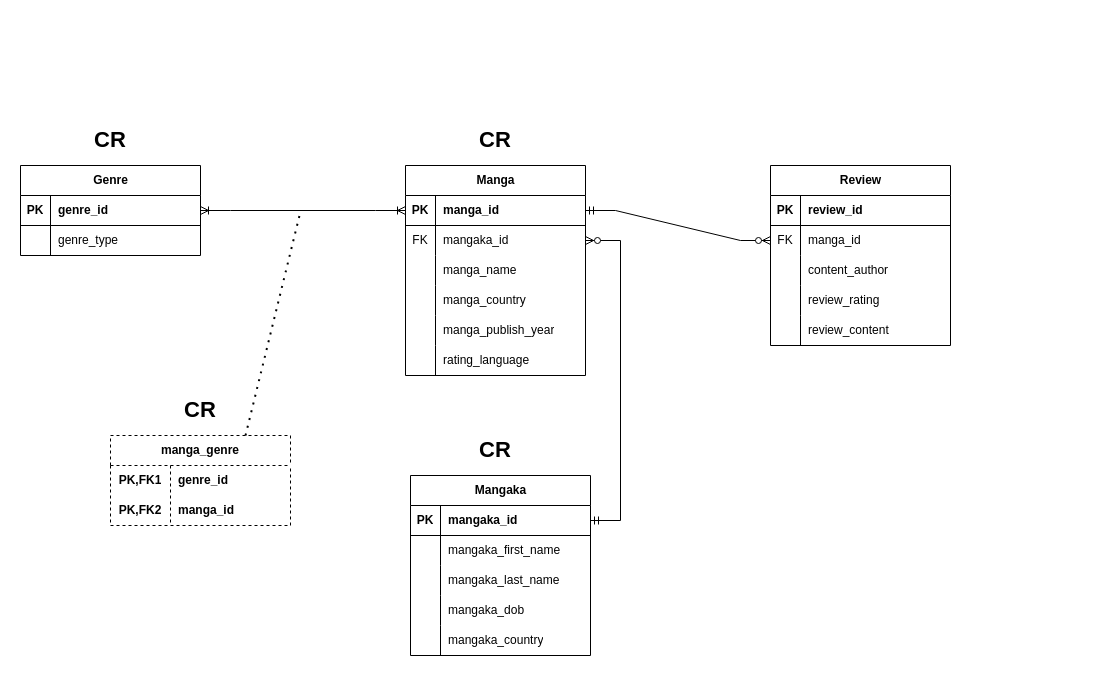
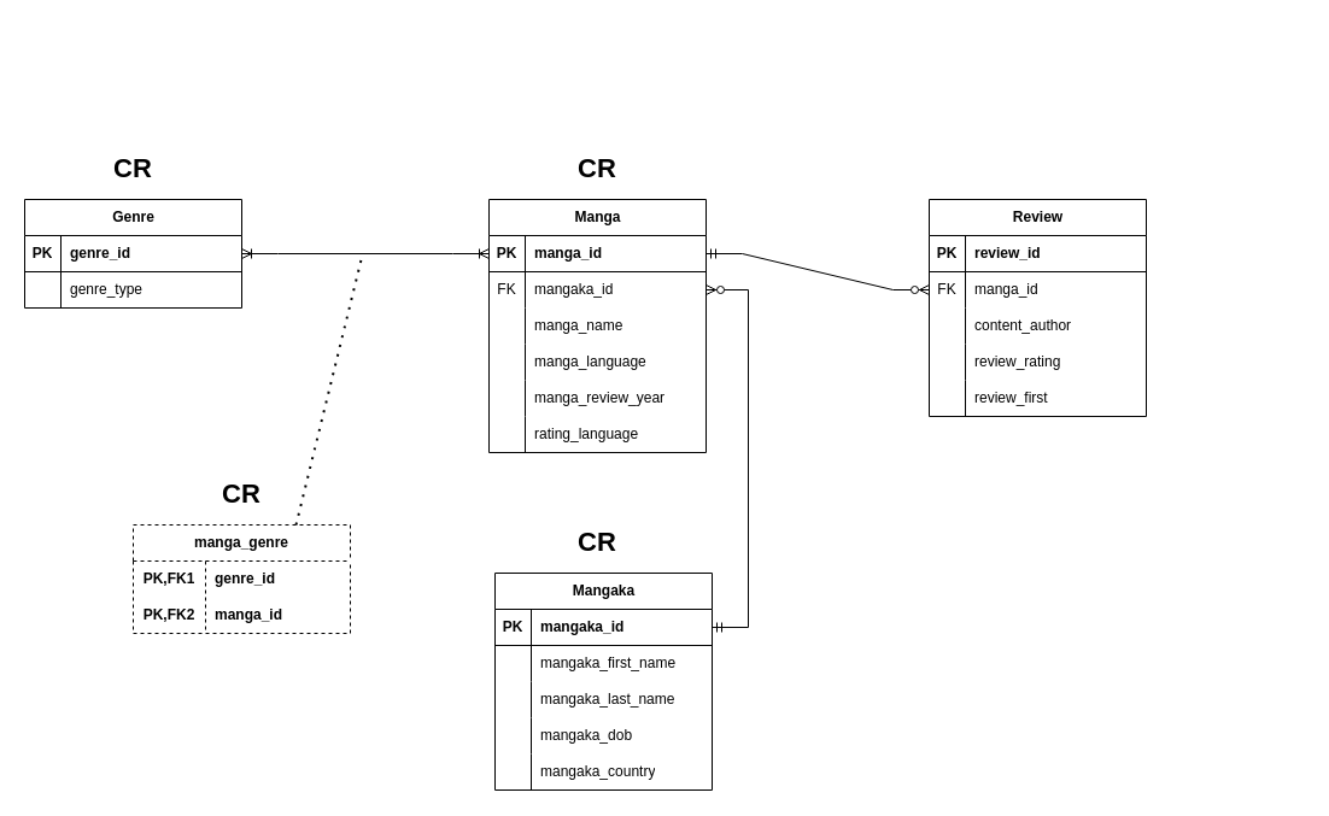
  <mxCell id="0" />
  <mxCell id="1" parent="0" />
  <mxCell id="2" value="Manga" style="shape=table;startSize=30;container=1;collapsible=1;childLayout=tableLayout;fixedRows=1;rowLines=0;fontStyle=1;align=center;resizeLast=1;html=1;" vertex="1" parent="1"><mxGeometry x="405" y="165" width="180" height="210" as="geometry" /></mxCell>
  <mxCell id="3" value="" style="shape=tableRow;horizontal=0;startSize=0;swimlaneHead=0;swimlaneBody=0;fillColor=none;collapsible=0;dropTarget=0;points=[[0,0.5],[1,0.5]];portConstraint=eastwest;top=0;left=0;right=0;bottom=1;" vertex="1" parent="2"><mxGeometry y="30" width="180" height="30" as="geometry" /></mxCell>
  <mxCell id="4" value="PK" style="shape=partialRectangle;connectable=0;fillColor=none;top=0;left=0;bottom=0;right=0;fontStyle=1;overflow=hidden;whiteSpace=wrap;html=1;" vertex="1" parent="3"><mxGeometry width="30" height="30" as="geometry"><mxRectangle width="30" height="30" as="alternateBounds" /></mxGeometry></mxCell>
  <mxCell id="5" value="manga_id" style="shape=partialRectangle;connectable=0;fillColor=none;top=0;left=0;bottom=0;right=0;align=left;spacingLeft=6;fontStyle=1;overflow=hidden;whiteSpace=wrap;html=1;" vertex="1" parent="3"><mxGeometry x="30" width="150" height="30" as="geometry"><mxRectangle width="150" height="30" as="alternateBounds" /></mxGeometry></mxCell>
  <mxCell id="6" value="" style="shape=tableRow;horizontal=0;startSize=0;swimlaneHead=0;swimlaneBody=0;fillColor=none;collapsible=0;dropTarget=0;points=[[0,0.5],[1,0.5]];portConstraint=eastwest;top=0;left=0;right=0;bottom=0;" vertex="1" parent="2"><mxGeometry y="60" width="180" height="30" as="geometry" /></mxCell>
  <mxCell id="7" value="FK" style="shape=partialRectangle;connectable=0;fillColor=none;top=0;left=0;bottom=0;right=0;editable=1;overflow=hidden;whiteSpace=wrap;html=1;" vertex="1" parent="6"><mxGeometry width="30" height="30" as="geometry"><mxRectangle width="30" height="30" as="alternateBounds" /></mxGeometry></mxCell>
  <mxCell id="8" value="mangaka_id" style="shape=partialRectangle;connectable=0;fillColor=none;top=0;left=0;bottom=0;right=0;align=left;spacingLeft=6;overflow=hidden;whiteSpace=wrap;html=1;" vertex="1" parent="6"><mxGeometry x="30" width="150" height="30" as="geometry"><mxRectangle width="150" height="30" as="alternateBounds" /></mxGeometry></mxCell>
  <mxCell id="9" value="" style="shape=tableRow;horizontal=0;startSize=0;swimlaneHead=0;swimlaneBody=0;fillColor=none;collapsible=0;dropTarget=0;points=[[0,0.5],[1,0.5]];portConstraint=eastwest;top=0;left=0;right=0;bottom=0;" vertex="1" parent="2"><mxGeometry y="90" width="180" height="30" as="geometry" /></mxCell>
  <mxCell id="10" value="" style="shape=partialRectangle;connectable=0;fillColor=none;top=0;left=0;bottom=0;right=0;editable=1;overflow=hidden;whiteSpace=wrap;html=1;" vertex="1" parent="9"><mxGeometry width="30" height="30" as="geometry"><mxRectangle width="30" height="30" as="alternateBounds" /></mxGeometry></mxCell>
  <mxCell id="11" value="manga_name" style="shape=partialRectangle;connectable=0;fillColor=none;top=0;left=0;bottom=0;right=0;align=left;spacingLeft=6;overflow=hidden;whiteSpace=wrap;html=1;" vertex="1" parent="9"><mxGeometry x="30" width="150" height="30" as="geometry"><mxRectangle width="150" height="30" as="alternateBounds" /></mxGeometry></mxCell>
  <mxCell id="12" value="" style="shape=tableRow;horizontal=0;startSize=0;swimlaneHead=0;swimlaneBody=0;fillColor=none;collapsible=0;dropTarget=0;points=[[0,0.5],[1,0.5]];portConstraint=eastwest;top=0;left=0;right=0;bottom=0;" vertex="1" parent="2"><mxGeometry y="120" width="180" height="30" as="geometry" /></mxCell>
  <mxCell id="13" value="" style="shape=partialRectangle;connectable=0;fillColor=none;top=0;left=0;bottom=0;right=0;editable=1;overflow=hidden;whiteSpace=wrap;html=1;" vertex="1" parent="12"><mxGeometry width="30" height="30" as="geometry"><mxRectangle width="30" height="30" as="alternateBounds" /></mxGeometry></mxCell>
- <mxCell id="14" value="manga_country" style="shape=partialRectangle;connectable=0;fillColor=none;top=0;left=0;bottom=0;right=0;align=left;spacingLeft=6;overflow=hidden;whiteSpace=wrap;html=1;" vertex="1" parent="12"><mxGeometry x="30" width="150" height="30" as="geometry"><mxRectangle width="150" height="30" as="alternateBounds" /></mxGeometry></mxCell>
+ <mxCell id="14" value="manga_language" style="shape=partialRectangle;connectable=0;fillColor=none;top=0;left=0;bottom=0;right=0;align=left;spacingLeft=6;overflow=hidden;whiteSpace=wrap;html=1;" vertex="1" parent="12"><mxGeometry x="30" width="150" height="30" as="geometry"><mxRectangle width="150" height="30" as="alternateBounds" /></mxGeometry></mxCell>
  <mxCell id="15" value="" style="shape=tableRow;horizontal=0;startSize=0;swimlaneHead=0;swimlaneBody=0;fillColor=none;collapsible=0;dropTarget=0;points=[[0,0.5],[1,0.5]];portConstraint=eastwest;top=0;left=0;right=0;bottom=0;" vertex="1" parent="2"><mxGeometry y="150" width="180" height="30" as="geometry" /></mxCell>
  <mxCell id="16" value="" style="shape=partialRectangle;connectable=0;fillColor=none;top=0;left=0;bottom=0;right=0;editable=1;overflow=hidden;whiteSpace=wrap;html=1;" vertex="1" parent="15"><mxGeometry width="30" height="30" as="geometry"><mxRectangle width="30" height="30" as="alternateBounds" /></mxGeometry></mxCell>
- <mxCell id="17" value="manga_publish_year" style="shape=partialRectangle;connectable=0;fillColor=none;top=0;left=0;bottom=0;right=0;align=left;spacingLeft=6;overflow=hidden;whiteSpace=wrap;html=1;" vertex="1" parent="15"><mxGeometry x="30" width="150" height="30" as="geometry"><mxRectangle width="150" height="30" as="alternateBounds" /></mxGeometry></mxCell>
+ <mxCell id="17" value="manga_review_year" style="shape=partialRectangle;connectable=0;fillColor=none;top=0;left=0;bottom=0;right=0;align=left;spacingLeft=6;overflow=hidden;whiteSpace=wrap;html=1;" vertex="1" parent="15"><mxGeometry x="30" width="150" height="30" as="geometry"><mxRectangle width="150" height="30" as="alternateBounds" /></mxGeometry></mxCell>
  <mxCell id="18" value="" style="shape=tableRow;horizontal=0;startSize=0;swimlaneHead=0;swimlaneBody=0;fillColor=none;collapsible=0;dropTarget=0;points=[[0,0.5],[1,0.5]];portConstraint=eastwest;top=0;left=0;right=0;bottom=0;" vertex="1" parent="2"><mxGeometry y="180" width="180" height="30" as="geometry" /></mxCell>
  <mxCell id="19" value="" style="shape=partialRectangle;connectable=0;fillColor=none;top=0;left=0;bottom=0;right=0;editable=1;overflow=hidden;whiteSpace=wrap;html=1;" vertex="1" parent="18"><mxGeometry width="30" height="30" as="geometry"><mxRectangle width="30" height="30" as="alternateBounds" /></mxGeometry></mxCell>
  <mxCell id="20" value="rating_language" style="shape=partialRectangle;connectable=0;fillColor=none;top=0;left=0;bottom=0;right=0;align=left;spacingLeft=6;overflow=hidden;whiteSpace=wrap;html=1;" vertex="1" parent="18"><mxGeometry x="30" width="150" height="30" as="geometry"><mxRectangle width="150" height="30" as="alternateBounds" /></mxGeometry></mxCell>
  <mxCell id="21" value="Mangaka" style="shape=table;startSize=30;container=1;collapsible=1;childLayout=tableLayout;fixedRows=1;rowLines=0;fontStyle=1;align=center;resizeLast=1;html=1;" vertex="1" parent="1"><mxGeometry x="410" y="475" width="180" height="180" as="geometry" /></mxCell>
  <mxCell id="22" value="" style="shape=tableRow;horizontal=0;startSize=0;swimlaneHead=0;swimlaneBody=0;fillColor=none;collapsible=0;dropTarget=0;points=[[0,0.5],[1,0.5]];portConstraint=eastwest;top=0;left=0;right=0;bottom=1;" vertex="1" parent="21"><mxGeometry y="30" width="180" height="30" as="geometry" /></mxCell>
  <mxCell id="23" value="PK" style="shape=partialRectangle;connectable=0;fillColor=none;top=0;left=0;bottom=0;right=0;fontStyle=1;overflow=hidden;whiteSpace=wrap;html=1;" vertex="1" parent="22"><mxGeometry width="30" height="30" as="geometry"><mxRectangle width="30" height="30" as="alternateBounds" /></mxGeometry></mxCell>
  <mxCell id="24" value="mangaka_id" style="shape=partialRectangle;connectable=0;fillColor=none;top=0;left=0;bottom=0;right=0;align=left;spacingLeft=6;fontStyle=1;overflow=hidden;whiteSpace=wrap;html=1;" vertex="1" parent="22"><mxGeometry x="30" width="150" height="30" as="geometry"><mxRectangle width="150" height="30" as="alternateBounds" /></mxGeometry></mxCell>
  <mxCell id="25" value="" style="shape=tableRow;horizontal=0;startSize=0;swimlaneHead=0;swimlaneBody=0;fillColor=none;collapsible=0;dropTarget=0;points=[[0,0.5],[1,0.5]];portConstraint=eastwest;top=0;left=0;right=0;bottom=0;" vertex="1" parent="21"><mxGeometry y="60" width="180" height="30" as="geometry" /></mxCell>
  <mxCell id="26" value="" style="shape=partialRectangle;connectable=0;fillColor=none;top=0;left=0;bottom=0;right=0;editable=1;overflow=hidden;whiteSpace=wrap;html=1;" vertex="1" parent="25"><mxGeometry width="30" height="30" as="geometry"><mxRectangle width="30" height="30" as="alternateBounds" /></mxGeometry></mxCell>
  <mxCell id="27" value="mangaka_first_name" style="shape=partialRectangle;connectable=0;fillColor=none;top=0;left=0;bottom=0;right=0;align=left;spacingLeft=6;overflow=hidden;whiteSpace=wrap;html=1;" vertex="1" parent="25"><mxGeometry x="30" width="150" height="30" as="geometry"><mxRectangle width="150" height="30" as="alternateBounds" /></mxGeometry></mxCell>
  <mxCell id="28" value="" style="shape=tableRow;horizontal=0;startSize=0;swimlaneHead=0;swimlaneBody=0;fillColor=none;collapsible=0;dropTarget=0;points=[[0,0.5],[1,0.5]];portConstraint=eastwest;top=0;left=0;right=0;bottom=0;" vertex="1" parent="21"><mxGeometry y="90" width="180" height="30" as="geometry" /></mxCell>
  <mxCell id="29" value="" style="shape=partialRectangle;connectable=0;fillColor=none;top=0;left=0;bottom=0;right=0;editable=1;overflow=hidden;whiteSpace=wrap;html=1;" vertex="1" parent="28"><mxGeometry width="30" height="30" as="geometry"><mxRectangle width="30" height="30" as="alternateBounds" /></mxGeometry></mxCell>
  <mxCell id="30" value="mangaka_last_name" style="shape=partialRectangle;connectable=0;fillColor=none;top=0;left=0;bottom=0;right=0;align=left;spacingLeft=6;overflow=hidden;whiteSpace=wrap;html=1;" vertex="1" parent="28"><mxGeometry x="30" width="150" height="30" as="geometry"><mxRectangle width="150" height="30" as="alternateBounds" /></mxGeometry></mxCell>
  <mxCell id="31" value="" style="shape=tableRow;horizontal=0;startSize=0;swimlaneHead=0;swimlaneBody=0;fillColor=none;collapsible=0;dropTarget=0;points=[[0,0.5],[1,0.5]];portConstraint=eastwest;top=0;left=0;right=0;bottom=0;" vertex="1" parent="21"><mxGeometry y="120" width="180" height="30" as="geometry" /></mxCell>
  <mxCell id="32" value="" style="shape=partialRectangle;connectable=0;fillColor=none;top=0;left=0;bottom=0;right=0;editable=1;overflow=hidden;whiteSpace=wrap;html=1;" vertex="1" parent="31"><mxGeometry width="30" height="30" as="geometry"><mxRectangle width="30" height="30" as="alternateBounds" /></mxGeometry></mxCell>
  <mxCell id="33" value="mangaka_dob" style="shape=partialRectangle;connectable=0;fillColor=none;top=0;left=0;bottom=0;right=0;align=left;spacingLeft=6;overflow=hidden;whiteSpace=wrap;html=1;" vertex="1" parent="31"><mxGeometry x="30" width="150" height="30" as="geometry"><mxRectangle width="150" height="30" as="alternateBounds" /></mxGeometry></mxCell>
  <mxCell id="34" value="" style="shape=tableRow;horizontal=0;startSize=0;swimlaneHead=0;swimlaneBody=0;fillColor=none;collapsible=0;dropTarget=0;points=[[0,0.5],[1,0.5]];portConstraint=eastwest;top=0;left=0;right=0;bottom=0;" vertex="1" parent="21"><mxGeometry y="150" width="180" height="30" as="geometry" /></mxCell>
  <mxCell id="35" value="" style="shape=partialRectangle;connectable=0;fillColor=none;top=0;left=0;bottom=0;right=0;editable=1;overflow=hidden;whiteSpace=wrap;html=1;" vertex="1" parent="34"><mxGeometry width="30" height="30" as="geometry"><mxRectangle width="30" height="30" as="alternateBounds" /></mxGeometry></mxCell>
  <mxCell id="36" value="mangaka_country" style="shape=partialRectangle;connectable=0;fillColor=none;top=0;left=0;bottom=0;right=0;align=left;spacingLeft=6;overflow=hidden;whiteSpace=wrap;html=1;" vertex="1" parent="34"><mxGeometry x="30" width="150" height="30" as="geometry"><mxRectangle width="150" height="30" as="alternateBounds" /></mxGeometry></mxCell>
  <mxCell id="37" value="Review" style="shape=table;startSize=30;container=1;collapsible=1;childLayout=tableLayout;fixedRows=1;rowLines=0;fontStyle=1;align=center;resizeLast=1;html=1;" vertex="1" parent="1"><mxGeometry x="770" y="165" width="180" height="180" as="geometry" /></mxCell>
  <mxCell id="38" value="" style="shape=tableRow;horizontal=0;startSize=0;swimlaneHead=0;swimlaneBody=0;fillColor=none;collapsible=0;dropTarget=0;points=[[0,0.5],[1,0.5]];portConstraint=eastwest;top=0;left=0;right=0;bottom=1;" vertex="1" parent="37"><mxGeometry y="30" width="180" height="30" as="geometry" /></mxCell>
  <mxCell id="39" value="PK" style="shape=partialRectangle;connectable=0;fillColor=none;top=0;left=0;bottom=0;right=0;fontStyle=1;overflow=hidden;whiteSpace=wrap;html=1;" vertex="1" parent="38"><mxGeometry width="30" height="30" as="geometry"><mxRectangle width="30" height="30" as="alternateBounds" /></mxGeometry></mxCell>
  <mxCell id="40" value="review_id" style="shape=partialRectangle;connectable=0;fillColor=none;top=0;left=0;bottom=0;right=0;align=left;spacingLeft=6;fontStyle=1;overflow=hidden;whiteSpace=wrap;html=1;" vertex="1" parent="38"><mxGeometry x="30" width="150" height="30" as="geometry"><mxRectangle width="150" height="30" as="alternateBounds" /></mxGeometry></mxCell>
  <mxCell id="41" value="" style="shape=tableRow;horizontal=0;startSize=0;swimlaneHead=0;swimlaneBody=0;fillColor=none;collapsible=0;dropTarget=0;points=[[0,0.5],[1,0.5]];portConstraint=eastwest;top=0;left=0;right=0;bottom=0;" vertex="1" parent="37"><mxGeometry y="60" width="180" height="30" as="geometry" /></mxCell>
  <mxCell id="42" value="FK" style="shape=partialRectangle;connectable=0;fillColor=none;top=0;left=0;bottom=0;right=0;editable=1;overflow=hidden;whiteSpace=wrap;html=1;" vertex="1" parent="41"><mxGeometry width="30" height="30" as="geometry"><mxRectangle width="30" height="30" as="alternateBounds" /></mxGeometry></mxCell>
  <mxCell id="43" value="manga_id" style="shape=partialRectangle;connectable=0;fillColor=none;top=0;left=0;bottom=0;right=0;align=left;spacingLeft=6;overflow=hidden;whiteSpace=wrap;html=1;" vertex="1" parent="41"><mxGeometry x="30" width="150" height="30" as="geometry"><mxRectangle width="150" height="30" as="alternateBounds" /></mxGeometry></mxCell>
  <mxCell id="44" value="" style="shape=tableRow;horizontal=0;startSize=0;swimlaneHead=0;swimlaneBody=0;fillColor=none;collapsible=0;dropTarget=0;points=[[0,0.5],[1,0.5]];portConstraint=eastwest;top=0;left=0;right=0;bottom=0;" vertex="1" parent="37"><mxGeometry y="90" width="180" height="30" as="geometry" /></mxCell>
  <mxCell id="45" value="" style="shape=partialRectangle;connectable=0;fillColor=none;top=0;left=0;bottom=0;right=0;editable=1;overflow=hidden;whiteSpace=wrap;html=1;" vertex="1" parent="44"><mxGeometry width="30" height="30" as="geometry"><mxRectangle width="30" height="30" as="alternateBounds" /></mxGeometry></mxCell>
  <mxCell id="46" value="content_author" style="shape=partialRectangle;connectable=0;fillColor=none;top=0;left=0;bottom=0;right=0;align=left;spacingLeft=6;overflow=hidden;whiteSpace=wrap;html=1;" vertex="1" parent="44"><mxGeometry x="30" width="150" height="30" as="geometry"><mxRectangle width="150" height="30" as="alternateBounds" /></mxGeometry></mxCell>
  <mxCell id="47" value="" style="shape=tableRow;horizontal=0;startSize=0;swimlaneHead=0;swimlaneBody=0;fillColor=none;collapsible=0;dropTarget=0;points=[[0,0.5],[1,0.5]];portConstraint=eastwest;top=0;left=0;right=0;bottom=0;" vertex="1" parent="37"><mxGeometry y="120" width="180" height="30" as="geometry" /></mxCell>
  <mxCell id="48" value="" style="shape=partialRectangle;connectable=0;fillColor=none;top=0;left=0;bottom=0;right=0;editable=1;overflow=hidden;whiteSpace=wrap;html=1;" vertex="1" parent="47"><mxGeometry width="30" height="30" as="geometry"><mxRectangle width="30" height="30" as="alternateBounds" /></mxGeometry></mxCell>
  <mxCell id="49" value="review_rating" style="shape=partialRectangle;connectable=0;fillColor=none;top=0;left=0;bottom=0;right=0;align=left;spacingLeft=6;overflow=hidden;whiteSpace=wrap;html=1;" vertex="1" parent="47"><mxGeometry x="30" width="150" height="30" as="geometry"><mxRectangle width="150" height="30" as="alternateBounds" /></mxGeometry></mxCell>
  <mxCell id="50" value="" style="shape=tableRow;horizontal=0;startSize=0;swimlaneHead=0;swimlaneBody=0;fillColor=none;collapsible=0;dropTarget=0;points=[[0,0.5],[1,0.5]];portConstraint=eastwest;top=0;left=0;right=0;bottom=0;" vertex="1" parent="37"><mxGeometry y="150" width="180" height="30" as="geometry" /></mxCell>
  <mxCell id="51" value="" style="shape=partialRectangle;connectable=0;fillColor=none;top=0;left=0;bottom=0;right=0;editable=1;overflow=hidden;whiteSpace=wrap;html=1;" vertex="1" parent="50"><mxGeometry width="30" height="30" as="geometry"><mxRectangle width="30" height="30" as="alternateBounds" /></mxGeometry></mxCell>
- <mxCell id="52" value="review_content" style="shape=partialRectangle;connectable=0;fillColor=none;top=0;left=0;bottom=0;right=0;align=left;spacingLeft=6;overflow=hidden;whiteSpace=wrap;html=1;" vertex="1" parent="50"><mxGeometry x="30" width="150" height="30" as="geometry"><mxRectangle width="150" height="30" as="alternateBounds" /></mxGeometry></mxCell>
+ <mxCell id="52" value="review_first" style="shape=partialRectangle;connectable=0;fillColor=none;top=0;left=0;bottom=0;right=0;align=left;spacingLeft=6;overflow=hidden;whiteSpace=wrap;html=1;" vertex="1" parent="50"><mxGeometry x="30" width="150" height="30" as="geometry"><mxRectangle width="150" height="30" as="alternateBounds" /></mxGeometry></mxCell>
  <mxCell id="53" value="Genre" style="shape=table;startSize=30;container=1;collapsible=1;childLayout=tableLayout;fixedRows=1;rowLines=0;fontStyle=1;align=center;resizeLast=1;html=1;" vertex="1" parent="1"><mxGeometry x="20" y="165" width="180" height="90" as="geometry" /></mxCell>
  <mxCell id="54" value="" style="shape=tableRow;horizontal=0;startSize=0;swimlaneHead=0;swimlaneBody=0;fillColor=none;collapsible=0;dropTarget=0;points=[[0,0.5],[1,0.5]];portConstraint=eastwest;top=0;left=0;right=0;bottom=1;" vertex="1" parent="53"><mxGeometry y="30" width="180" height="30" as="geometry" /></mxCell>
  <mxCell id="55" value="PK" style="shape=partialRectangle;connectable=0;fillColor=none;top=0;left=0;bottom=0;right=0;fontStyle=1;overflow=hidden;whiteSpace=wrap;html=1;" vertex="1" parent="54"><mxGeometry width="30" height="30" as="geometry"><mxRectangle width="30" height="30" as="alternateBounds" /></mxGeometry></mxCell>
  <mxCell id="56" value="genre_id" style="shape=partialRectangle;connectable=0;fillColor=none;top=0;left=0;bottom=0;right=0;align=left;spacingLeft=6;fontStyle=1;overflow=hidden;whiteSpace=wrap;html=1;" vertex="1" parent="54"><mxGeometry x="30" width="150" height="30" as="geometry"><mxRectangle width="150" height="30" as="alternateBounds" /></mxGeometry></mxCell>
  <mxCell id="57" value="" style="shape=tableRow;horizontal=0;startSize=0;swimlaneHead=0;swimlaneBody=0;fillColor=none;collapsible=0;dropTarget=0;points=[[0,0.5],[1,0.5]];portConstraint=eastwest;top=0;left=0;right=0;bottom=0;" vertex="1" parent="53"><mxGeometry y="60" width="180" height="30" as="geometry" /></mxCell>
  <mxCell id="58" value="" style="shape=partialRectangle;connectable=0;fillColor=none;top=0;left=0;bottom=0;right=0;editable=1;overflow=hidden;whiteSpace=wrap;html=1;" vertex="1" parent="57"><mxGeometry width="30" height="30" as="geometry"><mxRectangle width="30" height="30" as="alternateBounds" /></mxGeometry></mxCell>
  <mxCell id="59" value="genre_type" style="shape=partialRectangle;connectable=0;fillColor=none;top=0;left=0;bottom=0;right=0;align=left;spacingLeft=6;overflow=hidden;whiteSpace=wrap;html=1;" vertex="1" parent="57"><mxGeometry x="30" width="150" height="30" as="geometry"><mxRectangle width="150" height="30" as="alternateBounds" /></mxGeometry></mxCell>
  <mxCell id="60" value="" style="edgeStyle=entityRelationEdgeStyle;fontSize=12;html=1;endArrow=ERoneToMany;startArrow=ERoneToMany;rounded=0;entryX=0;entryY=0.5;entryDx=0;entryDy=0;exitX=1;exitY=0.5;exitDx=0;exitDy=0;" edge="1" parent="1" source="54" target="3"><mxGeometry width="100" height="100" relative="1" as="geometry"><mxPoint x="230" y="305" as="sourcePoint" /><mxPoint x="330" y="205" as="targetPoint" /></mxGeometry></mxCell>
  <mxCell id="61" value="" style="edgeStyle=entityRelationEdgeStyle;fontSize=12;html=1;endArrow=ERzeroToMany;startArrow=ERmandOne;rounded=0;entryX=1;entryY=0.5;entryDx=0;entryDy=0;exitX=0;exitY=0.5;exitDx=0;exitDy=0;" edge="1" parent="1" target="6"><mxGeometry width="100" height="100" relative="1" as="geometry"><mxPoint x="590" y="520" as="sourcePoint" /><mxPoint x="765" y="240" as="targetPoint" /><Array as="points"><mxPoint x="980" y="205" /><mxPoint x="980" y="205" /><mxPoint x="1080" y="20" /><mxPoint x="960" y="80" /></Array></mxGeometry></mxCell>
  <mxCell id="62" value="" style="edgeStyle=entityRelationEdgeStyle;fontSize=12;html=1;endArrow=ERzeroToMany;startArrow=ERmandOne;rounded=0;exitX=1;exitY=0.5;exitDx=0;exitDy=0;entryX=0;entryY=0.5;entryDx=0;entryDy=0;" edge="1" parent="1" source="3" target="41"><mxGeometry width="100" height="100" relative="1" as="geometry"><mxPoint x="700" y="375" as="sourcePoint" /><mxPoint x="840" y="375" as="targetPoint" /></mxGeometry></mxCell>
  <mxCell id="63" value="manga_genre" style="shape=table;startSize=30;container=1;collapsible=1;childLayout=tableLayout;fixedRows=1;rowLines=0;fontStyle=1;align=center;resizeLast=1;html=1;whiteSpace=wrap;dashed=1;bottom=1;" vertex="1" parent="1"><mxGeometry x="110" y="435" width="180" height="90" as="geometry" /></mxCell>
  <mxCell id="64" value="" style="shape=tableRow;horizontal=0;startSize=0;swimlaneHead=0;swimlaneBody=0;fillColor=none;collapsible=0;dropTarget=0;points=[[0,0.5],[1,0.5]];portConstraint=eastwest;top=0;left=0;right=0;bottom=0;html=1;dashed=1;" vertex="1" parent="63"><mxGeometry y="30" width="180" height="30" as="geometry" /></mxCell>
  <mxCell id="65" value="PK,FK1" style="shape=partialRectangle;connectable=0;fillColor=none;top=0;left=0;bottom=0;right=0;fontStyle=1;overflow=hidden;html=1;whiteSpace=wrap;dashed=1;" vertex="1" parent="64"><mxGeometry width="60" height="30" as="geometry"><mxRectangle width="60" height="30" as="alternateBounds" /></mxGeometry></mxCell>
  <mxCell id="66" value="genre_id" style="shape=partialRectangle;connectable=0;fillColor=none;top=0;left=0;bottom=0;right=0;align=left;spacingLeft=6;fontStyle=1;overflow=hidden;html=1;whiteSpace=wrap;dashed=1;" vertex="1" parent="64"><mxGeometry x="60" width="120" height="30" as="geometry"><mxRectangle width="120" height="30" as="alternateBounds" /></mxGeometry></mxCell>
  <mxCell id="67" value="" style="shape=tableRow;horizontal=0;startSize=0;swimlaneHead=0;swimlaneBody=0;fillColor=none;collapsible=0;dropTarget=0;points=[[0,0.5],[1,0.5]];portConstraint=eastwest;top=0;left=0;right=0;bottom=0;html=1;dashed=1;" vertex="1" parent="63"><mxGeometry y="60" width="180" height="30" as="geometry" /></mxCell>
  <mxCell id="68" value="PK,FK2" style="shape=partialRectangle;connectable=0;fillColor=none;top=0;left=0;bottom=0;right=0;fontStyle=1;overflow=hidden;html=1;whiteSpace=wrap;dashed=1;" vertex="1" parent="67"><mxGeometry width="60" height="30" as="geometry"><mxRectangle width="60" height="30" as="alternateBounds" /></mxGeometry></mxCell>
  <mxCell id="69" value="manga_id" style="shape=partialRectangle;connectable=0;fillColor=none;top=0;left=0;bottom=0;right=0;align=left;spacingLeft=6;fontStyle=1;overflow=hidden;html=1;whiteSpace=wrap;dashed=1;" vertex="1" parent="67"><mxGeometry x="60" width="120" height="30" as="geometry"><mxRectangle width="120" height="30" as="alternateBounds" /></mxGeometry></mxCell>
  <mxCell id="70" value="" style="endArrow=none;dashed=1;html=1;dashPattern=1 3;strokeWidth=2;rounded=0;exitX=0.75;exitY=0;exitDx=0;exitDy=0;" edge="1" parent="1" source="63"><mxGeometry width="50" height="50" relative="1" as="geometry"><mxPoint x="560" y="495" as="sourcePoint" /><mxPoint x="300" y="211" as="targetPoint" /></mxGeometry></mxCell>
  <mxCell id="71" value="CR" style="text;strokeColor=none;align=center;fillColor=none;html=1;verticalAlign=middle;whiteSpace=wrap;rounded=0;strokeWidth=0;fontSize=22;fontStyle=1" vertex="1" parent="1"><mxGeometry x="410" y="125" width="170" height="30" as="geometry" /></mxCell>
  <mxCell id="72" value="CR" style="text;strokeColor=none;align=center;fillColor=none;html=1;verticalAlign=middle;whiteSpace=wrap;rounded=0;strokeWidth=0;fontSize=22;fontStyle=1" vertex="1" parent="1"><mxGeometry x="410" y="435" width="170" height="30" as="geometry" /></mxCell>
  <mxCell id="73" value="CR" style="text;strokeColor=none;align=center;fillColor=none;html=1;verticalAlign=middle;whiteSpace=wrap;rounded=0;strokeWidth=0;fontSize=22;fontStyle=1" vertex="1" parent="1"><mxGeometry x="115" y="395" width="170" height="30" as="geometry" /></mxCell>
  <mxCell id="74" value="CR" style="text;strokeColor=none;align=center;fillColor=none;html=1;verticalAlign=middle;whiteSpace=wrap;rounded=0;strokeWidth=0;fontSize=22;fontStyle=1" vertex="1" parent="1"><mxGeometry x="25" y="125" width="170" height="30" as="geometry" /></mxCell>
